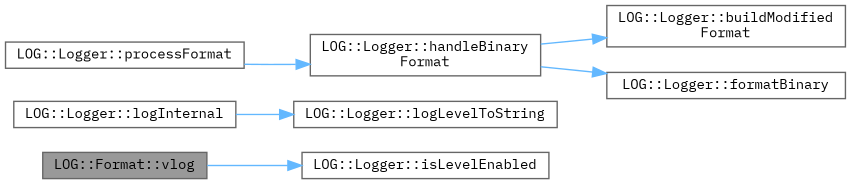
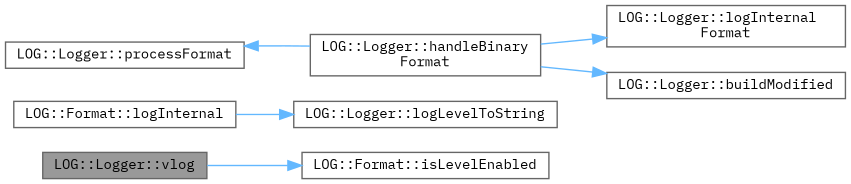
  digraph {
    fontname="IBM Plex Mono"
    rankdir=LR
    node [color=grey40 fillcolor=white fontname="IBM Plex Mono" fontsize=10 shape=box style=filled]
    edge [color=steelblue1 fontname="IBM Plex Mono" fontsize=10 labelfontname=Helvetica labelfontsize=10 style=solid]
-   n1 [color=gray40 fillcolor=grey60 fontcolor=black height=0.2 label="LOG::Format::vlog" width=0.4]
-   n2 [height=0.2 label="LOG::Logger::isLevelEnabled" width=0.4]
-   n3 [height=0.2 label="LOG::Logger::logInternal" width=0.4]
+   n1 [color=gray40 fillcolor=grey60 fontcolor=black height=0.2 label="LOG::Logger::vlog" width=0.4]
+   n2 [height=0.2 label="LOG::Format::isLevelEnabled" width=0.4]
+   n3 [height=0.2 label="LOG::Format::logInternal" width=0.4]
    n4 [height=0.2 label="LOG::Logger::logLevelToString" width=0.4]
    n5 [height=0.2 label="LOG::Logger::processFormat" width=0.4]
    n6 [height=0.2 label="LOG::Logger::handleBinary\lFormat" width=0.4]
-   n7 [height=0.2 label="LOG::Logger::buildModified\lFormat" width=0.4]
-   n8 [height=0.2 label="LOG::Logger::formatBinary" width=0.4]
+   n7 [height=0.2 label="LOG::Logger::logInternal\lFormat" width=0.4]
+   n8 [height=0.2 label="LOG::Logger::buildModified" width=0.4]
    n1 -> n2
    n3 -> n4
-   n5 -> n6
+   n6 -> n5
    n6 -> n7
    n6 -> n8
  }
